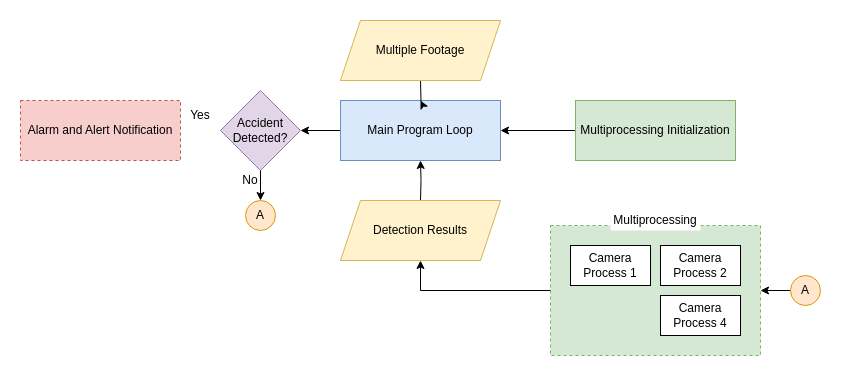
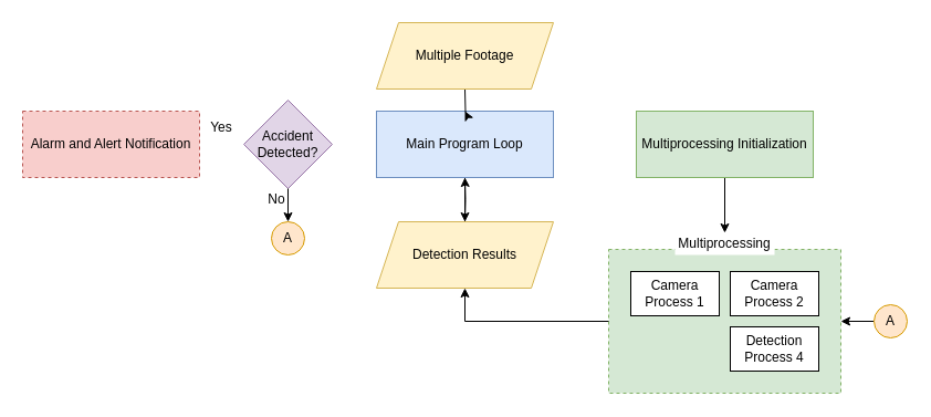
  <mxCell id="0" />
  <mxCell id="1" parent="0" />
  <mxCell id="2" value="" style="rounded=0;whiteSpace=wrap;html=1;dashed=1;fillColor=#d5e8d4;strokeColor=#82b366;" parent="1" vertex="1"><mxGeometry x="550" y="225" width="210" height="130" as="geometry" /></mxCell>
- <mxCell id="3" value="" style="edgeStyle=orthogonalEdgeStyle;rounded=0;orthogonalLoop=1;jettySize=auto;html=1;" edge="1" parent="1" source="4" target="14"><mxGeometry relative="1" as="geometry" /></mxCell>
+ <mxCell id="3" value="" style="edgeStyle=orthogonalEdgeStyle;rounded=0;orthogonalLoop=1;jettySize=auto;html=1;" edge="1" parent="1" source="4" target="23"><mxGeometry relative="1" as="geometry" /></mxCell>
  <mxCell id="4" value="Main Program Loop" style="rounded=0;whiteSpace=wrap;html=1;fillColor=#dae8fc;strokeColor=#6c8ebf;" parent="1" vertex="1"><mxGeometry x="340" y="100" width="160" height="60" as="geometry" /></mxCell>
  <mxCell id="5" value="" style="edgeStyle=orthogonalEdgeStyle;rounded=0;orthogonalLoop=1;jettySize=auto;html=1;" parent="1" target="4" edge="1"><mxGeometry relative="1" as="geometry"><mxPoint x="420" y="80" as="sourcePoint" /></mxGeometry></mxCell>
- <mxCell id="6" value="" style="edgeStyle=orthogonalEdgeStyle;rounded=0;orthogonalLoop=1;jettySize=auto;html=1;" edge="1" parent="1" source="7" target="4"><mxGeometry relative="1" as="geometry" /></mxCell>
+ <mxCell id="6" value="" style="edgeStyle=orthogonalEdgeStyle;rounded=0;orthogonalLoop=1;jettySize=auto;html=1;entryX=0.5;entryY=0;entryDx=0;entryDy=0;" edge="1" parent="1" source="7" target="11"><mxGeometry relative="1" as="geometry" /></mxCell>
  <mxCell id="7" value="Multiprocessing Initialization" style="rounded=0;whiteSpace=wrap;html=1;fillColor=#d5e8d4;strokeColor=#82b366;" parent="1" vertex="1"><mxGeometry x="575" y="100" width="160" height="60" as="geometry" /></mxCell>
  <mxCell id="8" value="Camera Process 1" style="rounded=0;whiteSpace=wrap;html=1;" parent="1" vertex="1"><mxGeometry x="570" y="245" width="80" height="40" as="geometry" /></mxCell>
  <mxCell id="9" value="Camera Process 2" style="rounded=0;whiteSpace=wrap;html=1;" parent="1" vertex="1"><mxGeometry x="660" y="245" width="80" height="40" as="geometry" /></mxCell>
- <mxCell id="10" value="Camera Process 4" style="rounded=0;whiteSpace=wrap;html=1;" parent="1" vertex="1"><mxGeometry x="660" y="295" width="80" height="40" as="geometry" /></mxCell>
+ <mxCell id="10" value="Detection Process 4" style="rounded=0;whiteSpace=wrap;html=1;" parent="1" vertex="1"><mxGeometry x="660" y="295" width="80" height="40" as="geometry" /></mxCell>
  <mxCell id="11" value="Multiprocessing" style="text;html=1;strokeColor=none;align=center;verticalAlign=middle;whiteSpace=wrap;rounded=0;dashed=1;fillColor=#ffffff;" parent="1" vertex="1"><mxGeometry x="610" y="210" width="90" height="20" as="geometry" /></mxCell>
  <mxCell id="12" value="Multiple Footage" style="shape=parallelogram;perimeter=parallelogramPerimeter;whiteSpace=wrap;html=1;fixedSize=1;fillColor=#fff2cc;strokeColor=#d6b656;" vertex="1" parent="1"><mxGeometry x="340" y="20" width="160" height="60" as="geometry" /></mxCell>
  <mxCell id="13" value="" style="edgeStyle=orthogonalEdgeStyle;rounded=0;orthogonalLoop=1;jettySize=auto;html=1;" edge="1" parent="1" target="4"><mxGeometry relative="1" as="geometry"><mxPoint x="420" y="200" as="sourcePoint" /></mxGeometry></mxCell>
  <mxCell id="14" value="Accident Detected?" style="rhombus;whiteSpace=wrap;html=1;fillColor=#e1d5e7;strokeColor=#9673a6;" vertex="1" parent="1"><mxGeometry y="90" width="80" height="80" as="geometry" x="220" /></mxCell>
  <mxCell id="15" value="Alarm and Alert Notification" style="rounded=0;whiteSpace=wrap;html=1;fillColor=#f8cecc;strokeColor=#b85450;dashed=1;" vertex="1" parent="1"><mxGeometry x="20" y="100" width="160" height="60" as="geometry" /></mxCell>
  <mxCell id="16" value="Yes" style="text;html=1;strokeColor=none;fillColor=none;align=center;verticalAlign=middle;whiteSpace=wrap;rounded=0;" vertex="1" parent="1"><mxGeometry x="180" y="105" width="40" height="20" as="geometry" /></mxCell>
  <mxCell id="17" value="A" style="ellipse;whiteSpace=wrap;html=1;aspect=fixed;fillColor=#ffe6cc;strokeColor=#d79b00;" vertex="1" parent="1"><mxGeometry x="245" y="200" width="30" height="30" as="geometry" /></mxCell>
  <mxCell id="18" value="" style="endArrow=classic;html=1;exitX=0.5;exitY=1;exitDx=0;exitDy=0;entryX=0.5;entryY=0;entryDx=0;entryDy=0;" edge="1" parent="1" source="14" target="17"><mxGeometry width="50" height="50" relative="1" as="geometry"><mxPoint x="280" y="180" as="sourcePoint" /><mxPoint x="330" y="130" as="targetPoint" /></mxGeometry></mxCell>
  <mxCell id="19" value="No" style="text;html=1;strokeColor=none;fillColor=none;align=center;verticalAlign=middle;whiteSpace=wrap;rounded=0;" vertex="1" parent="1"><mxGeometry x="230" y="170" width="40" height="20" as="geometry" /></mxCell>
  <mxCell id="20" value="" style="endArrow=classic;html=1;entryX=0.5;entryY=1;entryDx=0;entryDy=0;exitX=0;exitY=0.5;exitDx=0;exitDy=0;rounded=0;" edge="1" parent="1" source="2"><mxGeometry width="50" height="50" relative="1" as="geometry"><mxPoint x="370" y="385" as="sourcePoint" /><mxPoint x="420" y="260" as="targetPoint" /><Array as="points"><mxPoint x="420" y="290" /></Array></mxGeometry></mxCell>
  <mxCell id="21" value="" style="edgeStyle=orthogonalEdgeStyle;rounded=0;orthogonalLoop=1;jettySize=auto;html=1;entryX=1;entryY=0.5;entryDx=0;entryDy=0;" edge="1" parent="1" source="22" target="2"><mxGeometry relative="1" as="geometry" /></mxCell>
  <mxCell id="22" value="A" style="ellipse;whiteSpace=wrap;html=1;aspect=fixed;fillColor=#ffe6cc;strokeColor=#d79b00;" vertex="1" parent="1"><mxGeometry x="790" y="275" width="30" height="30" as="geometry" /></mxCell>
  <mxCell id="23" value="Detection Results" style="shape=parallelogram;perimeter=parallelogramPerimeter;whiteSpace=wrap;html=1;fixedSize=1;fillColor=#fff2cc;strokeColor=#d6b656;" vertex="1" parent="1"><mxGeometry x="340" y="200" width="160" height="60" as="geometry" /></mxCell>
